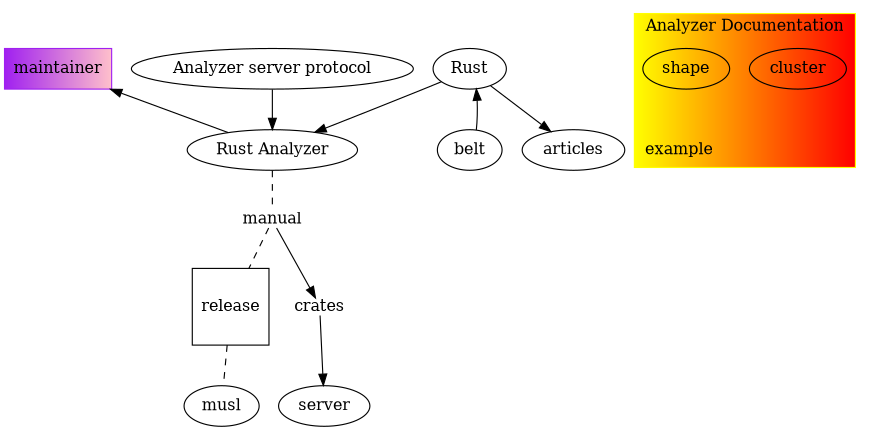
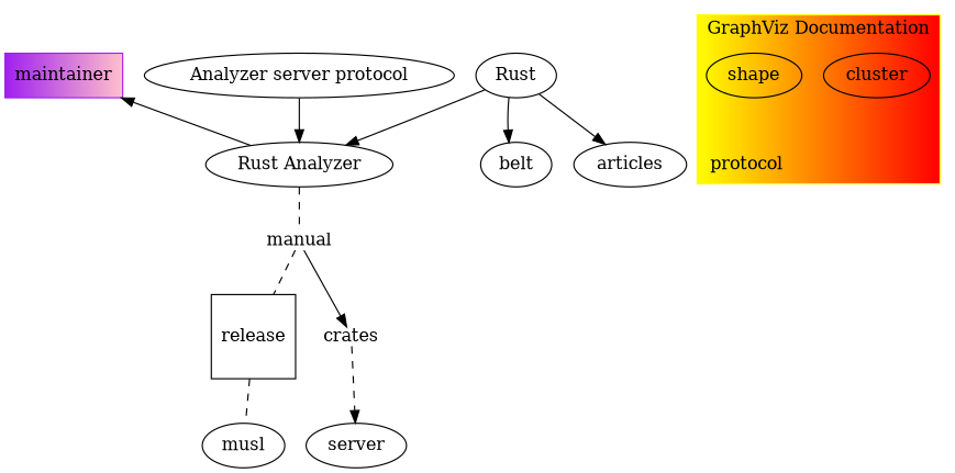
  digraph {
    style=dotted
    maintainer [color="purple:pink" shape=rect style=filled]
-   example [shape=plain]
+   example [shape=plain label=protocol]
    cluster
    shape
    n5 [label="Rust Analyzer"]
    manual [shape=plain]
    release [shape=square]
    crates [shape=plain]
    n9 [label="Analyzer server protocol"]
    n10 [label=Rust]
    belt
    articles
    musl
    n14 [label=server]
    subgraph sub_1 {
      maintainer
    }
    subgraph sub_2 {
    }
    subgraph cluster_3 {
      color="yellow:red"
-     label="Analyzer Documentation"
+     label="GraphViz Documentation"
      style=filled
      cluster
      shape
      subgraph sub_4 {
        color="yellow:red"
        label="GraphViz Documentation"
        rank=sink
        style=filled
        example
      }
    }
    maintainer -> n5 [dir=back]
    n5 -> manual [dir=none style=dashed]
    manual -> release [dir=none style=dashed]
    manual -> crates
    release -> musl [dir=none style=dashed]
-   crates -> n14
+   crates -> n14 [style=dashed]
    n9 -> n5
    n10 -> n5
-   belt -> n10
+   n10 -> belt
    n10 -> articles
  }
